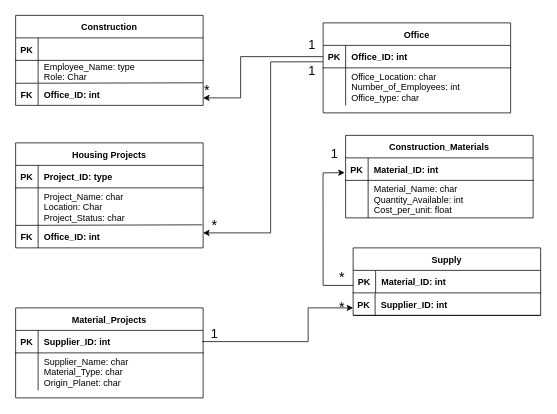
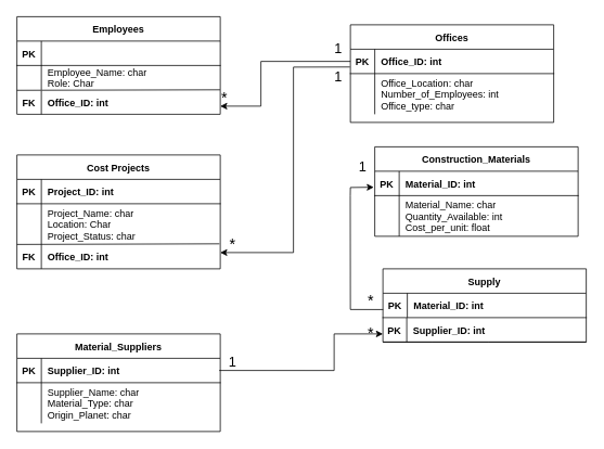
  <mxCell id="0" />
  <mxCell id="1" parent="0" />
- <mxCell id="2" value="Material_Projects" style="shape=table;startSize=30;container=1;collapsible=1;childLayout=tableLayout;fixedRows=1;rowLines=0;fontStyle=1;align=center;resizeLast=1;" vertex="1" parent="1"><mxGeometry x="20" y="410" width="250" height="120" as="geometry" /></mxCell>
+ <mxCell id="2" value="Material_Suppliers" style="shape=table;startSize=30;container=1;collapsible=1;childLayout=tableLayout;fixedRows=1;rowLines=0;fontStyle=1;align=center;resizeLast=1;" vertex="1" parent="1"><mxGeometry x="20" y="410" width="250" height="120" as="geometry" /></mxCell>
  <mxCell id="3" value="" style="shape=partialRectangle;collapsible=0;dropTarget=0;pointerEvents=0;fillColor=none;points=[[0,0.5],[1,0.5]];portConstraint=eastwest;top=0;left=0;right=0;bottom=1;" vertex="1" parent="2"><mxGeometry y="30" width="250" height="30" as="geometry" /></mxCell>
  <mxCell id="4" value="PK" style="shape=partialRectangle;overflow=hidden;connectable=0;fillColor=none;top=0;left=0;bottom=0;right=0;fontStyle=1;" vertex="1" parent="3"><mxGeometry width="30" height="30" as="geometry"><mxRectangle width="30" height="30" as="alternateBounds" /></mxGeometry></mxCell>
  <mxCell id="5" value="Supplier_ID: int" style="shape=partialRectangle;overflow=hidden;connectable=0;fillColor=none;top=0;left=0;bottom=0;right=0;align=left;spacingLeft=6;fontStyle=1;" vertex="1" parent="3"><mxGeometry x="30" width="220" height="30" as="geometry"><mxRectangle width="220" height="30" as="alternateBounds" /></mxGeometry></mxCell>
  <mxCell id="6" value="" style="shape=partialRectangle;collapsible=0;dropTarget=0;pointerEvents=0;fillColor=none;points=[[0,0.5],[1,0.5]];portConstraint=eastwest;top=0;left=0;right=0;bottom=0;" vertex="1" parent="2"><mxGeometry y="60" width="250" height="50" as="geometry" /></mxCell>
  <mxCell id="7" value="" style="shape=partialRectangle;overflow=hidden;connectable=0;fillColor=none;top=0;left=0;bottom=0;right=0;" vertex="1" parent="6"><mxGeometry width="30" height="50" as="geometry"><mxRectangle width="30" height="50" as="alternateBounds" /></mxGeometry></mxCell>
  <mxCell id="8" value="Supplier_Name: char&#10;Material_Type: char&#10;Origin_Planet: char" style="shape=partialRectangle;overflow=hidden;connectable=0;fillColor=none;top=0;left=0;bottom=0;right=0;align=left;spacingLeft=6;" vertex="1" parent="6"><mxGeometry x="30" width="220" height="50" as="geometry"><mxRectangle width="220" height="50" as="alternateBounds" /></mxGeometry></mxCell>
- <mxCell id="9" value="Office" style="shape=table;startSize=30;container=1;collapsible=1;childLayout=tableLayout;fixedRows=1;rowLines=0;fontStyle=1;align=center;resizeLast=1;" vertex="1" parent="1"><mxGeometry x="430" y="30" width="250" height="120.0" as="geometry" /></mxCell>
+ <mxCell id="9" value="Offices" style="shape=table;startSize=30;container=1;collapsible=1;childLayout=tableLayout;fixedRows=1;rowLines=0;fontStyle=1;align=center;resizeLast=1;" vertex="1" parent="1"><mxGeometry x="430" y="30" width="250" height="120.0" as="geometry" /></mxCell>
  <mxCell id="10" value="" style="shape=partialRectangle;collapsible=0;dropTarget=0;pointerEvents=0;fillColor=none;points=[[0,0.5],[1,0.5]];portConstraint=eastwest;top=0;left=0;right=0;bottom=1;" vertex="1" parent="9"><mxGeometry y="30" width="250" height="30" as="geometry" /></mxCell>
  <mxCell id="11" value="PK" style="shape=partialRectangle;overflow=hidden;connectable=0;fillColor=none;top=0;left=0;bottom=0;right=0;fontStyle=1;" vertex="1" parent="10"><mxGeometry width="30" height="30" as="geometry"><mxRectangle width="30" height="30" as="alternateBounds" /></mxGeometry></mxCell>
  <mxCell id="12" value="Office_ID: int" style="shape=partialRectangle;overflow=hidden;connectable=0;fillColor=none;top=0;left=0;bottom=0;right=0;align=left;spacingLeft=6;fontStyle=1;" vertex="1" parent="10"><mxGeometry x="30" width="220" height="30" as="geometry"><mxRectangle width="220" height="30" as="alternateBounds" /></mxGeometry></mxCell>
  <mxCell id="13" value="" style="shape=partialRectangle;collapsible=0;dropTarget=0;pointerEvents=0;fillColor=none;points=[[0,0.5],[1,0.5]];portConstraint=eastwest;top=0;left=0;right=0;bottom=0;" vertex="1" parent="9"><mxGeometry y="60" width="250" height="50" as="geometry" /></mxCell>
  <mxCell id="14" value="" style="shape=partialRectangle;overflow=hidden;connectable=0;fillColor=none;top=0;left=0;bottom=0;right=0;" vertex="1" parent="13"><mxGeometry width="30" height="50" as="geometry"><mxRectangle width="30" height="50" as="alternateBounds" /></mxGeometry></mxCell>
  <mxCell id="15" value="Office_Location: char&#10;Number_of_Employees: int&#10;Office_type: char" style="shape=partialRectangle;overflow=hidden;connectable=0;fillColor=none;top=0;left=0;bottom=0;right=0;align=left;spacingLeft=6;" vertex="1" parent="13"><mxGeometry x="30" width="220" height="50" as="geometry"><mxRectangle width="220" height="50" as="alternateBounds" /></mxGeometry></mxCell>
- <mxCell id="16" value="Construction" style="shape=table;startSize=30;container=1;collapsible=1;childLayout=tableLayout;fixedRows=1;rowLines=0;fontStyle=1;align=center;resizeLast=1;" vertex="1" parent="1"><mxGeometry x="20" y="20" width="250" height="120" as="geometry" /></mxCell>
+ <mxCell id="16" value="Employees" style="shape=table;startSize=30;container=1;collapsible=1;childLayout=tableLayout;fixedRows=1;rowLines=0;fontStyle=1;align=center;resizeLast=1;" vertex="1" parent="1"><mxGeometry x="20" y="20" width="250" height="120" as="geometry" /></mxCell>
  <mxCell id="17" value="" style="shape=partialRectangle;collapsible=0;dropTarget=0;pointerEvents=0;fillColor=none;points=[[0,0.5],[1,0.5]];portConstraint=eastwest;top=0;left=0;right=0;bottom=1;" vertex="1" parent="16"><mxGeometry y="30" width="250" height="30" as="geometry" /></mxCell>
  <mxCell id="18" value="PK" style="shape=partialRectangle;overflow=hidden;connectable=0;fillColor=none;top=0;left=0;bottom=0;right=0;fontStyle=1;" vertex="1" parent="17"><mxGeometry width="30" height="30" as="geometry"><mxRectangle width="30" height="30" as="alternateBounds" /></mxGeometry></mxCell>
  <mxCell id="19" value="" style="shape=partialRectangle;collapsible=0;dropTarget=0;pointerEvents=0;fillColor=none;points=[[0,0.5],[1,0.5]];portConstraint=eastwest;top=0;left=0;right=0;bottom=0;" vertex="1" parent="16"><mxGeometry y="60" width="250" height="30" as="geometry" /></mxCell>
  <mxCell id="20" value="" style="shape=partialRectangle;overflow=hidden;connectable=0;fillColor=none;top=0;left=0;bottom=0;right=0;" vertex="1" parent="19"><mxGeometry width="30" height="30" as="geometry"><mxRectangle width="30" height="30" as="alternateBounds" /></mxGeometry></mxCell>
- <mxCell id="21" value="Employee_Name: type&#10;Role: Char&#10;" style="shape=partialRectangle;overflow=hidden;connectable=0;fillColor=none;top=0;left=0;bottom=0;right=0;align=left;spacingLeft=6;" vertex="1" parent="19"><mxGeometry x="30" width="220" height="30" as="geometry"><mxRectangle width="220" height="30" as="alternateBounds" /></mxGeometry></mxCell>
+ <mxCell id="21" value="Employee_Name: char&#10;Role: Char&#10;" style="shape=partialRectangle;overflow=hidden;connectable=0;fillColor=none;top=0;left=0;bottom=0;right=0;align=left;spacingLeft=6;" vertex="1" parent="19"><mxGeometry x="30" width="220" height="30" as="geometry"><mxRectangle width="220" height="30" as="alternateBounds" /></mxGeometry></mxCell>
  <mxCell id="22" value="" style="endArrow=none;html=1;rounded=0;exitX=0;exitY=1.018;exitDx=0;exitDy=0;exitPerimeter=0;entryX=0.999;entryY=0.997;entryDx=0;entryDy=0;entryPerimeter=0;" edge="1" parent="16" source="19" target="19"><mxGeometry width="50" height="50" relative="1" as="geometry"><mxPoint x="150" y="130" as="sourcePoint" /><mxPoint x="200" y="80" as="targetPoint" /></mxGeometry></mxCell>
- <mxCell id="23" value="Housing Projects" style="shape=table;startSize=30;container=1;collapsible=1;childLayout=tableLayout;fixedRows=1;rowLines=0;fontStyle=1;align=center;resizeLast=1;" vertex="1" parent="1"><mxGeometry x="20" y="190" width="250" height="140" as="geometry" /></mxCell>
+ <mxCell id="23" value="Cost Projects" style="shape=table;startSize=30;container=1;collapsible=1;childLayout=tableLayout;fixedRows=1;rowLines=0;fontStyle=1;align=center;resizeLast=1;" vertex="1" parent="1"><mxGeometry x="20" y="190" width="250" height="140" as="geometry" /></mxCell>
  <mxCell id="24" value="" style="shape=partialRectangle;collapsible=0;dropTarget=0;pointerEvents=0;fillColor=none;points=[[0,0.5],[1,0.5]];portConstraint=eastwest;top=0;left=0;right=0;bottom=1;" vertex="1" parent="23"><mxGeometry y="30" width="250" height="30" as="geometry" /></mxCell>
  <mxCell id="25" value="PK" style="shape=partialRectangle;overflow=hidden;connectable=0;fillColor=none;top=0;left=0;bottom=0;right=0;fontStyle=1;" vertex="1" parent="24"><mxGeometry width="30" height="30" as="geometry"><mxRectangle width="30" height="30" as="alternateBounds" /></mxGeometry></mxCell>
- <mxCell id="26" value="Project_ID: type" style="shape=partialRectangle;overflow=hidden;connectable=0;fillColor=none;top=0;left=0;bottom=0;right=0;align=left;spacingLeft=6;fontStyle=1;" vertex="1" parent="24"><mxGeometry x="30" width="220" height="30" as="geometry"><mxRectangle width="220" height="30" as="alternateBounds" /></mxGeometry></mxCell>
+ <mxCell id="26" value="Project_ID: int" style="shape=partialRectangle;overflow=hidden;connectable=0;fillColor=none;top=0;left=0;bottom=0;right=0;align=left;spacingLeft=6;fontStyle=1;" vertex="1" parent="24"><mxGeometry x="30" width="220" height="30" as="geometry"><mxRectangle width="220" height="30" as="alternateBounds" /></mxGeometry></mxCell>
  <mxCell id="27" value="" style="shape=partialRectangle;collapsible=0;dropTarget=0;pointerEvents=0;fillColor=none;points=[[0,0.5],[1,0.5]];portConstraint=eastwest;top=0;left=0;right=0;bottom=0;" vertex="1" parent="23"><mxGeometry y="60" width="250" height="50" as="geometry" /></mxCell>
  <mxCell id="28" value="" style="shape=partialRectangle;overflow=hidden;connectable=0;fillColor=none;top=0;left=0;bottom=0;right=0;" vertex="1" parent="27"><mxGeometry width="30" height="50" as="geometry"><mxRectangle width="30" height="50" as="alternateBounds" /></mxGeometry></mxCell>
  <mxCell id="29" value="Project_Name: char&#10;Location: Char&#10;Project_Status: char" style="shape=partialRectangle;overflow=hidden;connectable=0;fillColor=none;top=0;left=0;bottom=0;right=0;align=left;spacingLeft=6;" vertex="1" parent="27"><mxGeometry x="30" width="220" height="50" as="geometry"><mxRectangle width="220" height="50" as="alternateBounds" /></mxGeometry></mxCell>
  <mxCell id="30" value="" style="endArrow=none;html=1;rounded=0;entryX=0.996;entryY=0.985;entryDx=0;entryDy=0;entryPerimeter=0;" edge="1" parent="23" target="27"><mxGeometry width="50" height="50" relative="1" as="geometry"><mxPoint y="110" as="sourcePoint" /><mxPoint x="180" y="90" as="targetPoint" /></mxGeometry></mxCell>
  <mxCell id="31" value="" style="group" connectable="0" vertex="1" parent="1"><mxGeometry x="460" y="180" width="250" height="140" as="geometry" /></mxCell>
  <mxCell id="32" value="Construction_Materials" style="shape=table;startSize=30;container=1;collapsible=1;childLayout=tableLayout;fixedRows=1;rowLines=0;fontStyle=1;align=center;resizeLast=1;" vertex="1" parent="31"><mxGeometry width="250" height="110" as="geometry" /></mxCell>
  <mxCell id="33" value="" style="shape=partialRectangle;collapsible=0;dropTarget=0;pointerEvents=0;fillColor=none;points=[[0,0.5],[1,0.5]];portConstraint=eastwest;top=0;left=0;right=0;bottom=1;" vertex="1" parent="32"><mxGeometry y="30" width="250" height="30" as="geometry" /></mxCell>
  <mxCell id="34" value="PK" style="shape=partialRectangle;overflow=hidden;connectable=0;fillColor=none;top=0;left=0;bottom=0;right=0;fontStyle=1;" vertex="1" parent="33"><mxGeometry width="30" height="30" as="geometry"><mxRectangle width="30" height="30" as="alternateBounds" /></mxGeometry></mxCell>
  <mxCell id="35" value="Material_ID: int" style="shape=partialRectangle;overflow=hidden;connectable=0;fillColor=none;top=0;left=0;bottom=0;right=0;align=left;spacingLeft=6;fontStyle=1;" vertex="1" parent="33"><mxGeometry x="30" width="220" height="30" as="geometry"><mxRectangle width="220" height="30" as="alternateBounds" /></mxGeometry></mxCell>
  <mxCell id="36" value="" style="shape=partialRectangle;collapsible=0;dropTarget=0;pointerEvents=0;fillColor=none;points=[[0,0.5],[1,0.5]];portConstraint=eastwest;top=0;left=0;right=0;bottom=0;" vertex="1" parent="32"><mxGeometry y="60" width="250" height="50" as="geometry" /></mxCell>
  <mxCell id="37" value="" style="shape=partialRectangle;overflow=hidden;connectable=0;fillColor=none;top=0;left=0;bottom=0;right=0;" vertex="1" parent="36"><mxGeometry width="30" height="50" as="geometry"><mxRectangle width="30" height="50" as="alternateBounds" /></mxGeometry></mxCell>
  <mxCell id="38" value="Material_Name: char&#10;Quantity_Available: int&#10;Cost_per_unit: float" style="shape=partialRectangle;overflow=hidden;connectable=0;fillColor=none;top=0;left=0;bottom=0;right=0;align=left;spacingLeft=6;" vertex="1" parent="36"><mxGeometry x="30" width="220" height="50" as="geometry"><mxRectangle width="220" height="50" as="alternateBounds" /></mxGeometry></mxCell>
  <mxCell id="39" value="" style="endArrow=none;html=1;rounded=0;entryX=0.12;entryY=1.031;entryDx=0;entryDy=0;entryPerimeter=0;" edge="1" parent="1" target="19"><mxGeometry width="50" height="50" relative="1" as="geometry"><mxPoint x="50" y="140" as="sourcePoint" /><mxPoint x="160" y="100" as="targetPoint" /></mxGeometry></mxCell>
  <mxCell id="40" value="FK" style="shape=partialRectangle;overflow=hidden;connectable=0;fillColor=none;top=0;left=0;bottom=0;right=0;fontStyle=1;" vertex="1" parent="1"><mxGeometry x="20" y="110" width="30" height="30" as="geometry"><mxRectangle width="30" height="30" as="alternateBounds" /></mxGeometry></mxCell>
  <mxCell id="41" value="Office_ID: int" style="shape=partialRectangle;overflow=hidden;connectable=0;fillColor=none;top=0;left=0;bottom=0;right=0;align=left;spacingLeft=6;fontStyle=1;" vertex="1" parent="1"><mxGeometry x="50" y="110" width="220" height="30" as="geometry"><mxRectangle width="220" height="30" as="alternateBounds" /></mxGeometry></mxCell>
  <mxCell id="42" value="" style="endArrow=none;html=1;rounded=0;" edge="1" parent="1"><mxGeometry width="50" height="50" relative="1" as="geometry"><mxPoint x="50" y="330" as="sourcePoint" /><mxPoint x="50" y="300" as="targetPoint" /></mxGeometry></mxCell>
  <mxCell id="43" value="FK" style="shape=partialRectangle;overflow=hidden;connectable=0;fillColor=none;top=0;left=0;bottom=0;right=0;fontStyle=1;" vertex="1" parent="1"><mxGeometry x="20" y="300" width="30" height="30" as="geometry"><mxRectangle width="30" height="30" as="alternateBounds" /></mxGeometry></mxCell>
  <mxCell id="44" value="Office_ID: int" style="shape=partialRectangle;overflow=hidden;connectable=0;fillColor=none;top=0;left=0;bottom=0;right=0;align=left;spacingLeft=6;fontStyle=1;" vertex="1" parent="1"><mxGeometry x="50" y="300" width="220" height="30" as="geometry"><mxRectangle width="220" height="30" as="alternateBounds" /></mxGeometry></mxCell>
  <mxCell id="45" value="&lt;font style=&quot;font-size: 17px;&quot;&gt;1&lt;/font&gt;" style="text;html=1;align=center;verticalAlign=middle;resizable=0;points=[];autosize=1;strokeColor=none;fillColor=none;" vertex="1" parent="1"><mxGeometry x="270" y="430" width="30" height="30" as="geometry" /></mxCell>
  <mxCell id="46" value="&lt;font style=&quot;font-size: 19px;&quot;&gt;*&lt;/font&gt;" style="text;html=1;align=center;verticalAlign=middle;resizable=0;points=[];autosize=1;strokeColor=none;fillColor=none;" vertex="1" parent="1"><mxGeometry x="440" y="390" width="30" height="40" as="geometry" /></mxCell>
  <mxCell id="47" value="&lt;font style=&quot;font-size: 17px;&quot;&gt;1&lt;/font&gt;" style="text;html=1;align=center;verticalAlign=middle;resizable=0;points=[];autosize=1;strokeColor=none;fillColor=none;" vertex="1" parent="1"><mxGeometry x="400" y="45" width="30" height="30" as="geometry" /></mxCell>
  <mxCell id="48" value="&lt;font style=&quot;font-size: 19px;&quot;&gt;*&lt;/font&gt;" style="text;html=1;align=center;verticalAlign=middle;resizable=0;points=[];autosize=1;strokeColor=none;fillColor=none;" vertex="1" parent="1"><mxGeometry x="260" y="100" width="30" height="40" as="geometry" /></mxCell>
  <mxCell id="49" value="&lt;font style=&quot;font-size: 17px;&quot;&gt;1&lt;/font&gt;" style="text;html=1;align=center;verticalAlign=middle;resizable=0;points=[];autosize=1;strokeColor=none;fillColor=none;" vertex="1" parent="1"><mxGeometry x="400" y="80" width="30" height="30" as="geometry" /></mxCell>
  <mxCell id="50" value="&lt;font style=&quot;font-size: 19px;&quot;&gt;*&lt;/font&gt;" style="text;html=1;align=center;verticalAlign=middle;resizable=0;points=[];autosize=1;strokeColor=none;fillColor=none;" vertex="1" parent="1"><mxGeometry x="270" y="280" width="30" height="40" as="geometry" /></mxCell>
  <mxCell id="51" value="" style="group" connectable="0" vertex="1" parent="1"><mxGeometry x="470" y="330" width="250" height="140" as="geometry" /></mxCell>
  <mxCell id="52" value="" style="endArrow=none;html=1;rounded=0;entryX=0.12;entryY=1.005;entryDx=0;entryDy=0;entryPerimeter=0;" edge="1" parent="51"><mxGeometry width="50" height="50" relative="1" as="geometry"><mxPoint x="29.31" y="90" as="sourcePoint" /><mxPoint x="29.31" y="60.25" as="targetPoint" /></mxGeometry></mxCell>
  <mxCell id="53" value="PK" style="shape=partialRectangle;overflow=hidden;connectable=0;fillColor=none;top=0;left=0;bottom=0;right=0;fontStyle=1;" vertex="1" parent="51"><mxGeometry x="-0.69" y="60" width="30" height="30" as="geometry"><mxRectangle width="30" height="30" as="alternateBounds" /></mxGeometry></mxCell>
  <mxCell id="54" value="Supplier_ID: int" style="shape=partialRectangle;overflow=hidden;connectable=0;fillColor=none;top=0;left=0;bottom=0;right=0;align=left;spacingLeft=6;fontStyle=1;" vertex="1" parent="51"><mxGeometry x="29.31" y="60" width="220" height="30" as="geometry"><mxRectangle width="220" height="30" as="alternateBounds" /></mxGeometry></mxCell>
  <mxCell id="55" value="Supply" style="shape=table;startSize=30;container=1;collapsible=1;childLayout=tableLayout;fixedRows=1;rowLines=0;fontStyle=1;align=center;resizeLast=1;" vertex="1" parent="51"><mxGeometry x="2.22e-15" width="250" height="90" as="geometry" /></mxCell>
  <mxCell id="56" value="" style="shape=partialRectangle;collapsible=0;dropTarget=0;pointerEvents=0;fillColor=none;points=[[0,0.5],[1,0.5]];portConstraint=eastwest;top=0;left=0;right=0;bottom=1;" vertex="1" parent="55"><mxGeometry y="30" width="250" height="30" as="geometry" /></mxCell>
  <mxCell id="57" value="PK" style="shape=partialRectangle;overflow=hidden;connectable=0;fillColor=none;top=0;left=0;bottom=0;right=0;fontStyle=1;" vertex="1" parent="56"><mxGeometry width="30" height="30" as="geometry"><mxRectangle width="30" height="30" as="alternateBounds" /></mxGeometry></mxCell>
  <mxCell id="58" value="Material_ID: int" style="shape=partialRectangle;overflow=hidden;connectable=0;fillColor=none;top=0;left=0;bottom=0;right=0;align=left;spacingLeft=6;fontStyle=1;" vertex="1" parent="56"><mxGeometry x="30" width="220" height="30" as="geometry"><mxRectangle width="220" height="30" as="alternateBounds" /></mxGeometry></mxCell>
  <mxCell id="59" value="" style="endArrow=none;html=1;rounded=0;exitX=0;exitY=1;exitDx=0;exitDy=0;" edge="1" parent="55" source="55"><mxGeometry width="50" height="50" relative="1" as="geometry"><mxPoint y="110" as="sourcePoint" /><mxPoint x="250" y="90" as="targetPoint" /><Array as="points"><mxPoint x="60" y="90" /><mxPoint x="130" y="90" /></Array></mxGeometry></mxCell>
  <mxCell id="60" value="&lt;font style=&quot;font-size: 17px;&quot;&gt;1&lt;/font&gt;" style="text;html=1;align=center;verticalAlign=middle;resizable=0;points=[];autosize=1;strokeColor=none;fillColor=none;" vertex="1" parent="1"><mxGeometry x="430" y="190" width="30" height="30" as="geometry" /></mxCell>
  <mxCell id="61" value="&lt;font style=&quot;font-size: 19px;&quot;&gt;*&lt;/font&gt;" style="text;html=1;align=center;verticalAlign=middle;resizable=0;points=[];autosize=1;strokeColor=none;fillColor=none;" vertex="1" parent="1"><mxGeometry x="440" y="350" width="30" height="40" as="geometry" /></mxCell>
  <mxCell id="62" value="" style="endArrow=classic;html=1;rounded=0;exitX=0;exitY=0.5;exitDx=0;exitDy=0;entryX=0.333;entryY=0.75;entryDx=0;entryDy=0;entryPerimeter=0;" edge="1" parent="1" source="10" target="48"><mxGeometry width="50" height="50" relative="1" as="geometry"><mxPoint x="490" y="320" as="sourcePoint" /><mxPoint x="320" y="130" as="targetPoint" /><Array as="points"><mxPoint x="320" y="75" /><mxPoint x="320" y="130" /></Array></mxGeometry></mxCell>
  <mxCell id="63" value="" style="endArrow=classic;html=1;rounded=0;exitX=0.982;exitY=0.062;exitDx=0;exitDy=0;exitPerimeter=0;" edge="1" parent="1" source="49"><mxGeometry width="50" height="50" relative="1" as="geometry"><mxPoint x="490" y="320" as="sourcePoint" /><mxPoint x="270" y="310" as="targetPoint" /><Array as="points"><mxPoint x="360" y="82" /><mxPoint x="360" y="310" /></Array></mxGeometry></mxCell>
  <mxCell id="64" value="" style="endArrow=classic;html=1;rounded=0;exitX=-0.041;exitY=0.832;exitDx=0;exitDy=0;exitPerimeter=0;" edge="1" parent="1" source="45"><mxGeometry width="50" height="50" relative="1" as="geometry"><mxPoint x="490" y="320" as="sourcePoint" /><mxPoint x="470" y="410" as="targetPoint" /><Array as="points"><mxPoint x="410" y="455" /><mxPoint x="410" y="410" /></Array></mxGeometry></mxCell>
  <mxCell id="65" value="" style="endArrow=classic;html=1;rounded=0;exitX=0.001;exitY=0.669;exitDx=0;exitDy=0;exitPerimeter=0;entryX=-0.005;entryY=0.657;entryDx=0;entryDy=0;entryPerimeter=0;" edge="1" parent="1" source="56" target="33"><mxGeometry width="50" height="50" relative="1" as="geometry"><mxPoint x="470" y="378.61" as="sourcePoint" /><mxPoint x="430" y="220" as="targetPoint" /><Array as="points"><mxPoint x="430" y="380" /><mxPoint x="429.85" y="240.21" /><mxPoint x="430" y="230" /></Array></mxGeometry></mxCell>
